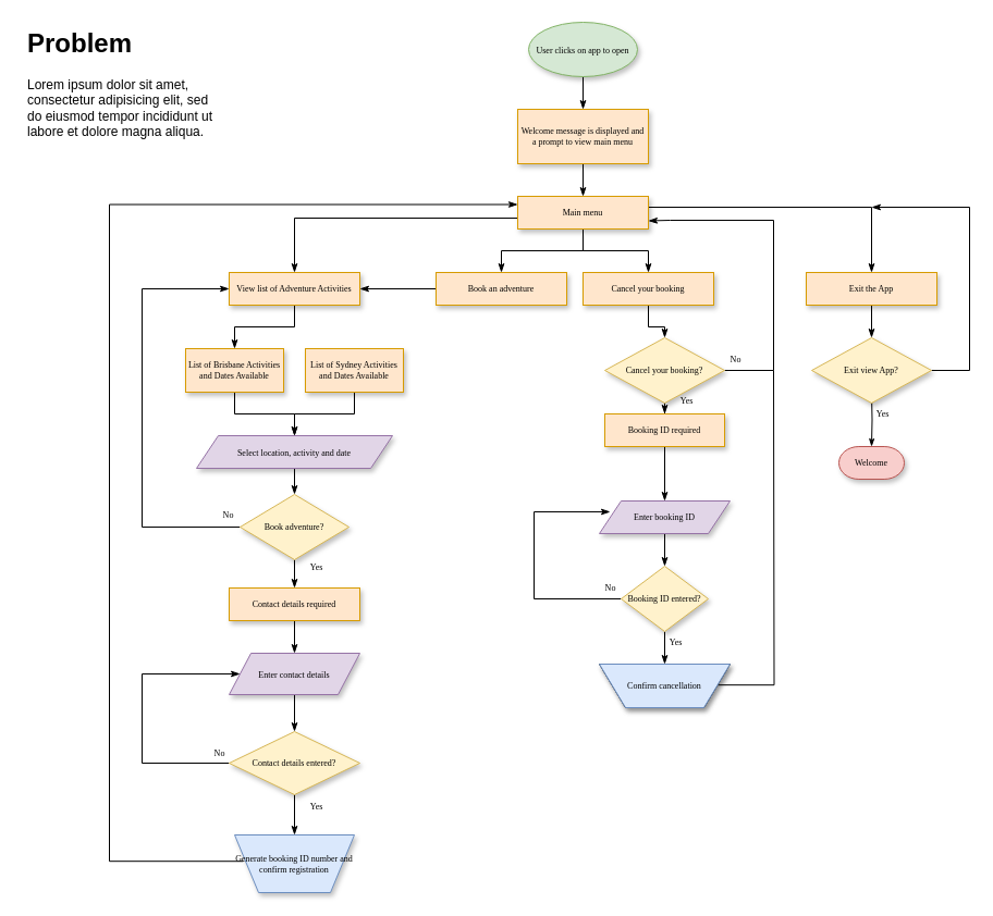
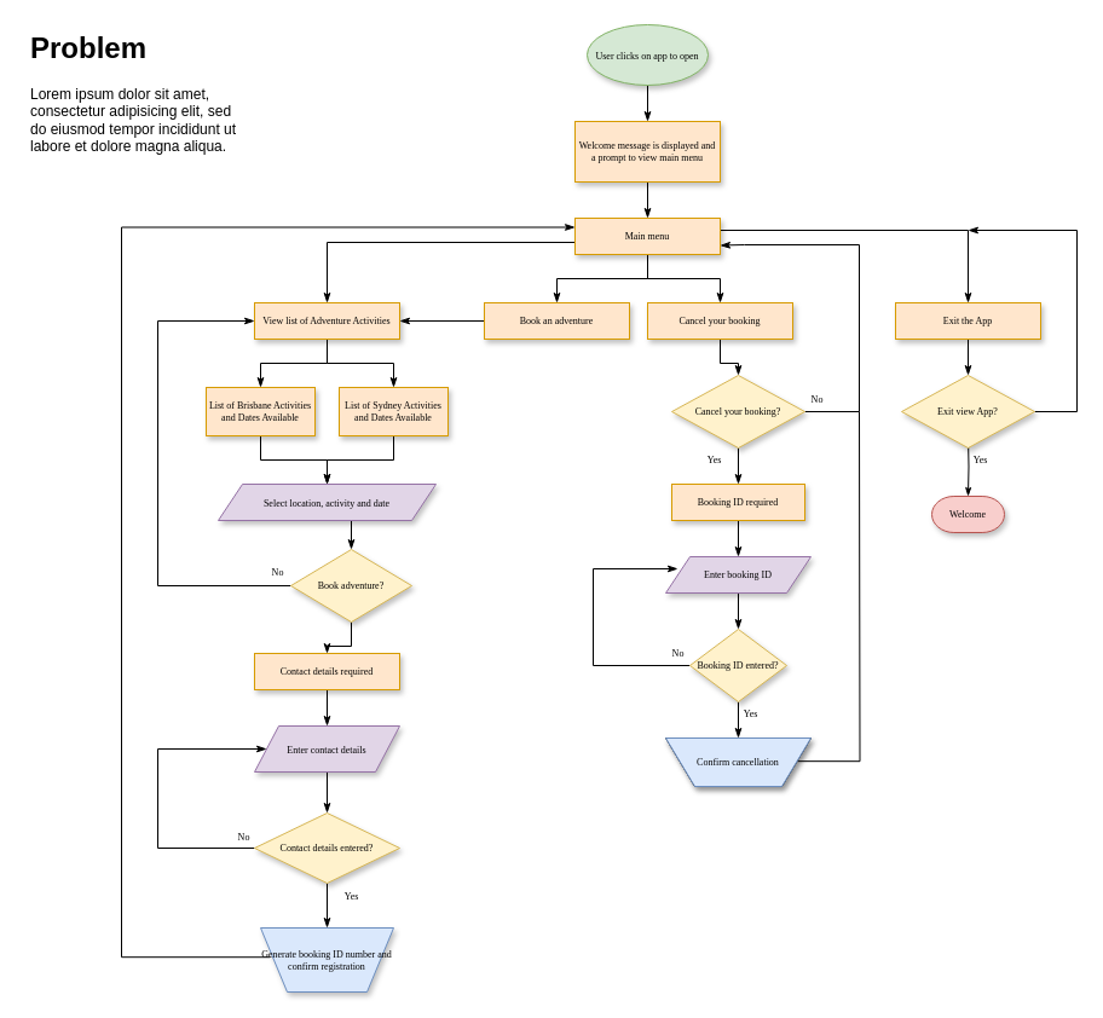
  <mxCell id="0" />
  <mxCell id="1" parent="0" />
  <mxCell id="2" value="" style="edgeStyle=orthogonalEdgeStyle;rounded=0;orthogonalLoop=1;jettySize=auto;html=1;endArrow=classicThin;endFill=1;" edge="1" parent="1" source="3" target="26"><mxGeometry relative="1" as="geometry" /></mxCell>
  <mxCell id="3" value="Welcome message is displayed and a prompt to view main menu" style="rounded=0;whiteSpace=wrap;html=1;shadow=1;labelBackgroundColor=none;strokeWidth=1;fontFamily=Verdana;fontSize=8;align=center;fillColor=#ffe6cc;strokeColor=#d79b00;" parent="1" vertex="1"><mxGeometry x="475" y="100" width="120" height="50" as="geometry" /></mxCell>
  <mxCell id="4" value="&lt;font style=&quot;font-size: 8px&quot; face=&quot;Verdana&quot;&gt;No&lt;/font&gt;" style="edgeStyle=orthogonalEdgeStyle;rounded=0;orthogonalLoop=1;jettySize=auto;html=1;entryX=0;entryY=0.5;entryDx=0;entryDy=0;endArrow=classicThin;endFill=1;" edge="1" parent="1" source="6" target="34"><mxGeometry x="-0.945" y="-12" relative="1" as="geometry"><Array as="points"><mxPoint x="130" y="484" /><mxPoint x="130" y="265" /></Array><mxPoint as="offset" /></mxGeometry></mxCell>
  <mxCell id="5" value="&lt;font style=&quot;font-size: 8px&quot; face=&quot;Verdana&quot;&gt;Yes&lt;/font&gt;" style="edgeStyle=orthogonalEdgeStyle;rounded=0;orthogonalLoop=1;jettySize=auto;html=1;startArrow=none;startFill=0;endArrow=classicThin;endFill=1;" edge="1" parent="1" source="6" target="8"><mxGeometry x="0.26" y="20" relative="1" as="geometry"><mxPoint as="offset" /></mxGeometry></mxCell>
- <mxCell id="6" value="Book adventure?" style="rhombus;whiteSpace=wrap;html=1;rounded=0;shadow=1;labelBackgroundColor=none;strokeWidth=1;fontFamily=Verdana;fontSize=8;align=center;fillColor=#fff2cc;strokeColor=#d6b656;" parent="1" vertex="1"><mxGeometry x="220" y="454" width="100" height="60" as="geometry" /></mxCell>
+ <mxCell id="6" value="Book adventure?" style="rhombus;whiteSpace=wrap;html=1;rounded=0;shadow=1;labelBackgroundColor=none;strokeWidth=1;fontFamily=Verdana;fontSize=8;align=center;fillColor=#fff2cc;strokeColor=#d6b656;" parent="1" vertex="1"><mxGeometry x="240" y="454" width="100" height="60" as="geometry" /></mxCell>
  <mxCell id="7" style="edgeStyle=orthogonalEdgeStyle;rounded=0;orthogonalLoop=1;jettySize=auto;html=1;exitX=0.5;exitY=1;exitDx=0;exitDy=0;startArrow=none;startFill=0;endArrow=classicThin;endFill=1;" edge="1" parent="1" source="8" target="44"><mxGeometry relative="1" as="geometry" /></mxCell>
  <mxCell id="8" value="Contact details required" style="whiteSpace=wrap;html=1;rounded=0;shadow=1;labelBackgroundColor=none;strokeWidth=1;fontFamily=Verdana;fontSize=8;align=center;fillColor=#ffe6cc;strokeColor=#d79b00;" parent="1" vertex="1"><mxGeometry x="210" y="540" width="120" height="30" as="geometry" /></mxCell>
  <mxCell id="9" style="edgeStyle=orthogonalEdgeStyle;rounded=0;orthogonalLoop=1;jettySize=auto;html=1;exitX=0;exitY=0.5;exitDx=0;exitDy=0;endArrow=classicThin;endFill=1;entryX=0;entryY=0.5;entryDx=0;entryDy=0;" edge="1" parent="1" source="12" target="44"><mxGeometry relative="1" as="geometry"><mxPoint x="200" y="702" as="targetPoint" /><Array as="points"><mxPoint x="130" y="701" /><mxPoint x="130" y="619" /></Array></mxGeometry></mxCell>
  <mxCell id="10" value="&lt;font style=&quot;font-size: 8px&quot; face=&quot;Verdana&quot;&gt;No&lt;/font&gt;" style="edgeLabel;html=1;align=center;verticalAlign=middle;resizable=0;points=[];" vertex="1" connectable="0" parent="9"><mxGeometry x="-0.838" relative="1" as="geometry"><mxPoint x="10.69" y="-11" as="offset" /></mxGeometry></mxCell>
  <mxCell id="11" value="&lt;font style=&quot;font-size: 8px&quot; face=&quot;Verdana&quot;&gt;Yes&lt;/font&gt;" style="edgeStyle=orthogonalEdgeStyle;rounded=0;orthogonalLoop=1;jettySize=auto;html=1;startArrow=none;startFill=0;endArrow=classicThin;endFill=1;" edge="1" parent="1" source="12" target="19"><mxGeometry x="-0.533" y="20" relative="1" as="geometry"><mxPoint as="offset" /></mxGeometry></mxCell>
  <mxCell id="12" value="Contact details entered?" style="rhombus;whiteSpace=wrap;html=1;rounded=0;shadow=1;labelBackgroundColor=none;strokeWidth=1;fontFamily=Verdana;fontSize=8;align=center;fillColor=#fff2cc;strokeColor=#d6b656;" parent="1" vertex="1"><mxGeometry x="210" y="672" width="120" height="58" as="geometry" /></mxCell>
  <mxCell id="13" value="No" style="edgeStyle=orthogonalEdgeStyle;rounded=0;orthogonalLoop=1;jettySize=auto;html=1;startArrow=none;startFill=0;endArrow=classicThin;endFill=1;fontSize=8;fontFamily=Verdana;entryX=1;entryY=0.75;entryDx=0;entryDy=0;" edge="1" parent="1" source="15" target="26"><mxGeometry x="-0.936" y="10" relative="1" as="geometry"><mxPoint x="701.379" y="220" as="targetPoint" /><Array as="points"><mxPoint x="710" y="340" /><mxPoint x="710" y="202" /><mxPoint x="615" y="202" /></Array><mxPoint as="offset" /></mxGeometry></mxCell>
  <mxCell id="14" value="Yes" style="edgeStyle=orthogonalEdgeStyle;rounded=0;orthogonalLoop=1;jettySize=auto;html=1;startArrow=none;startFill=0;endArrow=classicThin;endFill=1;fontFamily=Verdana;fontSize=8;" edge="1" parent="1" source="15" target="17"><mxGeometry x="0.2" y="-20" relative="1" as="geometry"><mxPoint as="offset" /></mxGeometry></mxCell>
  <mxCell id="15" value="Cancel your booking?" style="rhombus;whiteSpace=wrap;html=1;rounded=0;shadow=1;labelBackgroundColor=none;strokeWidth=1;fontFamily=Verdana;fontSize=8;align=center;fillColor=#fff2cc;strokeColor=#d6b656;" parent="1" vertex="1"><mxGeometry x="555" y="310" width="110" height="60" as="geometry" /></mxCell>
  <mxCell id="16" value="" style="edgeStyle=orthogonalEdgeStyle;rounded=0;orthogonalLoop=1;jettySize=auto;html=1;startArrow=none;startFill=0;endArrow=classicThin;endFill=1;fontFamily=Verdana;fontSize=8;" edge="1" parent="1" source="17" target="48"><mxGeometry relative="1" as="geometry" /></mxCell>
- <mxCell id="17" value="Booking ID required" style="whiteSpace=wrap;html=1;rounded=0;shadow=1;labelBackgroundColor=none;strokeWidth=1;fontFamily=Verdana;fontSize=8;align=center;fillColor=#ffe6cc;strokeColor=#d79b00;" parent="1" vertex="1"><mxGeometry x="555" y="380" width="110" height="30" as="geometry" /></mxCell>
+ <mxCell id="17" value="Booking ID required" style="whiteSpace=wrap;html=1;rounded=0;shadow=1;labelBackgroundColor=none;strokeWidth=1;fontFamily=Verdana;fontSize=8;align=center;fillColor=#ffe6cc;strokeColor=#d79b00;" parent="1" vertex="1"><mxGeometry x="555" y="400" width="110" height="30" as="geometry" /></mxCell>
  <mxCell id="18" style="edgeStyle=orthogonalEdgeStyle;rounded=0;orthogonalLoop=1;jettySize=auto;html=1;entryX=0;entryY=0.25;entryDx=0;entryDy=0;startArrow=none;startFill=0;endArrow=classicThin;endFill=1;fontFamily=Verdana;fontSize=8;exitX=0.071;exitY=0.543;exitDx=0;exitDy=0;exitPerimeter=0;" edge="1" parent="1" source="19" target="26"><mxGeometry relative="1" as="geometry"><Array as="points"><mxPoint x="100" y="791" /><mxPoint x="100" y="188" /></Array></mxGeometry></mxCell>
  <mxCell id="19" value="Generate booking ID number and confirm registration" style="shape=trapezoid;whiteSpace=wrap;html=1;rounded=0;shadow=1;labelBackgroundColor=none;strokeWidth=1;fontFamily=Verdana;fontSize=8;align=center;flipV=1;fillColor=#dae8fc;strokeColor=#6c8ebf;" parent="1" vertex="1"><mxGeometry x="215" y="767" width="110" height="53" as="geometry" /></mxCell>
  <mxCell id="20" style="edgeStyle=orthogonalEdgeStyle;rounded=0;orthogonalLoop=1;jettySize=auto;html=1;startArrow=none;startFill=0;endArrow=none;endFill=0;fontFamily=Verdana;fontSize=8;exitX=0.905;exitY=0.521;exitDx=0;exitDy=0;exitPerimeter=0;" edge="1" parent="1" source="21"><mxGeometry relative="1" as="geometry"><mxPoint x="710" y="340" as="targetPoint" /></mxGeometry></mxCell>
  <mxCell id="21" value="Confirm cancellation" style="shape=trapezoid;whiteSpace=wrap;html=1;rounded=0;shadow=1;labelBackgroundColor=none;strokeWidth=1;fontFamily=Verdana;fontSize=8;align=center;flipV=1;" parent="1" vertex="1"><mxGeometry x="550" y="610" width="120" height="40" as="geometry" /></mxCell>
  <mxCell id="22" style="edgeStyle=orthogonalEdgeStyle;rounded=0;orthogonalLoop=1;jettySize=auto;html=1;entryX=0.5;entryY=0;entryDx=0;entryDy=0;endArrow=classicThin;endFill=1;" edge="1" parent="1" source="26" target="34"><mxGeometry relative="1" as="geometry"><Array as="points"><mxPoint x="270" y="200" /></Array></mxGeometry></mxCell>
  <mxCell id="23" style="edgeStyle=orthogonalEdgeStyle;rounded=0;orthogonalLoop=1;jettySize=auto;html=1;entryX=0.5;entryY=0;entryDx=0;entryDy=0;endArrow=classicThin;endFill=1;" edge="1" parent="1" source="26" target="29"><mxGeometry relative="1" as="geometry" /></mxCell>
  <mxCell id="24" style="edgeStyle=orthogonalEdgeStyle;rounded=0;orthogonalLoop=1;jettySize=auto;html=1;entryX=0.5;entryY=0;entryDx=0;entryDy=0;endArrow=classicThin;endFill=1;" edge="1" parent="1" source="26" target="31"><mxGeometry relative="1" as="geometry" /></mxCell>
  <mxCell id="25" style="edgeStyle=orthogonalEdgeStyle;rounded=0;orthogonalLoop=1;jettySize=auto;html=1;entryX=0.5;entryY=0;entryDx=0;entryDy=0;endArrow=classicThin;endFill=1;" edge="1" parent="1" source="26" target="38"><mxGeometry relative="1" as="geometry"><Array as="points"><mxPoint x="800" y="190" /></Array></mxGeometry></mxCell>
  <mxCell id="26" value="Main menu" style="rounded=0;whiteSpace=wrap;html=1;shadow=1;labelBackgroundColor=none;strokeWidth=1;fontFamily=Verdana;fontSize=8;align=center;fillColor=#ffe6cc;strokeColor=#d79b00;" vertex="1" parent="1"><mxGeometry x="475" y="180" width="120" height="30" as="geometry" /></mxCell>
  <mxCell id="27" value="&lt;h1&gt;Problem&lt;/h1&gt;&lt;p&gt;Lorem ipsum dolor sit amet, consectetur adipisicing elit, sed do eiusmod tempor incididunt ut labore et dolore magna aliqua.&lt;/p&gt;" style="text;html=1;strokeColor=none;fillColor=none;spacing=5;spacingTop=-20;whiteSpace=wrap;overflow=hidden;rounded=0;" vertex="1" parent="1"><mxGeometry x="20" y="20" width="190" height="120" as="geometry" /></mxCell>
  <mxCell id="28" value="" style="edgeStyle=orthogonalEdgeStyle;rounded=0;orthogonalLoop=1;jettySize=auto;html=1;startArrow=none;startFill=0;endArrow=classicThin;endFill=1;" edge="1" parent="1" source="29" target="34"><mxGeometry relative="1" as="geometry" /></mxCell>
  <mxCell id="29" value="Book an adventure" style="rounded=0;whiteSpace=wrap;html=1;shadow=1;labelBackgroundColor=none;strokeWidth=1;fontFamily=Verdana;fontSize=8;align=center;fillColor=#ffe6cc;strokeColor=#d79b00;" vertex="1" parent="1"><mxGeometry x="400" y="250" width="120" height="30" as="geometry" /></mxCell>
  <mxCell id="30" value="" style="edgeStyle=orthogonalEdgeStyle;rounded=0;orthogonalLoop=1;jettySize=auto;html=1;startArrow=none;startFill=0;endArrow=classicThin;endFill=1;" edge="1" parent="1" source="31" target="15"><mxGeometry relative="1" as="geometry" /></mxCell>
  <mxCell id="31" value="Cancel your booking" style="rounded=0;whiteSpace=wrap;html=1;shadow=1;labelBackgroundColor=none;strokeWidth=1;fontFamily=Verdana;fontSize=8;align=center;fillColor=#ffe6cc;strokeColor=#d79b00;" vertex="1" parent="1"><mxGeometry x="535" y="250" width="120" height="30" as="geometry" /></mxCell>
  <mxCell id="32" style="edgeStyle=orthogonalEdgeStyle;rounded=0;orthogonalLoop=1;jettySize=auto;html=1;entryX=0.5;entryY=0;entryDx=0;entryDy=0;endArrow=classicThin;endFill=1;" edge="1" parent="1" source="34" target="40"><mxGeometry relative="1" as="geometry" /></mxCell>
+ <mxCell id="33" style="edgeStyle=orthogonalEdgeStyle;rounded=0;orthogonalLoop=1;jettySize=auto;html=1;endArrow=classicThin;endFill=1;" edge="1" parent="1" source="34" target="42"><mxGeometry relative="1" as="geometry" /></mxCell>
  <mxCell id="34" value="View list of Adventure Activities" style="rounded=0;whiteSpace=wrap;html=1;shadow=1;labelBackgroundColor=none;strokeWidth=1;fontFamily=Verdana;fontSize=8;align=center;fillColor=#ffe6cc;strokeColor=#d79b00;" vertex="1" parent="1"><mxGeometry x="210" y="250" width="120" height="30" as="geometry" /></mxCell>
  <mxCell id="35" value="" style="edgeStyle=orthogonalEdgeStyle;rounded=0;orthogonalLoop=1;jettySize=auto;html=1;endArrow=classicThin;endFill=1;" edge="1" parent="1" source="36" target="3"><mxGeometry relative="1" as="geometry" /></mxCell>
  <mxCell id="36" value="&lt;font face=&quot;Verdana&quot; style=&quot;font-size: 8px&quot;&gt;&lt;font style=&quot;font-size: 8px&quot;&gt;User&lt;/font&gt;&amp;nbsp;clicks on app to open&lt;/font&gt;" style="ellipse;whiteSpace=wrap;html=1;shadow=1;fillColor=#d5e8d4;strokeColor=#82b366;" vertex="1" parent="1"><mxGeometry x="485" y="20" width="100" height="50" as="geometry" /></mxCell>
  <mxCell id="37" value="" style="edgeStyle=orthogonalEdgeStyle;rounded=0;orthogonalLoop=1;jettySize=auto;html=1;startArrow=none;startFill=0;endArrow=classicThin;endFill=1;fontFamily=Verdana;fontSize=8;" edge="1" parent="1" source="38" target="55"><mxGeometry relative="1" as="geometry" /></mxCell>
  <mxCell id="38" value="Exit the App" style="rounded=0;whiteSpace=wrap;html=1;shadow=1;labelBackgroundColor=none;strokeWidth=1;fontFamily=Verdana;fontSize=8;align=center;fillColor=#ffe6cc;strokeColor=#d79b00;" vertex="1" parent="1"><mxGeometry x="740" y="250" width="120" height="30" as="geometry" /></mxCell>
  <mxCell id="39" value="" style="edgeStyle=orthogonalEdgeStyle;rounded=0;orthogonalLoop=1;jettySize=auto;html=1;startArrow=none;startFill=0;endArrow=classicThin;endFill=1;" edge="1" parent="1" source="40" target="46"><mxGeometry relative="1" as="geometry" /></mxCell>
  <mxCell id="40" value="List of Brisbane Activities and Dates Available" style="rounded=0;whiteSpace=wrap;html=1;shadow=1;labelBackgroundColor=none;strokeWidth=1;fontFamily=Verdana;fontSize=8;align=center;fillColor=#ffe6cc;strokeColor=#d79b00;" vertex="1" parent="1"><mxGeometry x="170" y="320" width="90" height="40" as="geometry" /></mxCell>
  <mxCell id="41" value="" style="edgeStyle=orthogonalEdgeStyle;rounded=0;orthogonalLoop=1;jettySize=auto;html=1;startArrow=none;startFill=0;endArrow=classicThin;endFill=1;" edge="1" parent="1" source="42" target="46"><mxGeometry relative="1" as="geometry" /></mxCell>
  <mxCell id="42" value="List of Sydney Activities and Dates Available" style="rounded=0;whiteSpace=wrap;html=1;shadow=1;labelBackgroundColor=none;strokeWidth=1;fontFamily=Verdana;fontSize=8;align=center;fillColor=#ffe6cc;strokeColor=#d79b00;" vertex="1" parent="1"><mxGeometry x="280" y="320" width="90" height="40" as="geometry" /></mxCell>
  <mxCell id="43" value="" style="edgeStyle=orthogonalEdgeStyle;rounded=0;orthogonalLoop=1;jettySize=auto;html=1;endArrow=classicThin;endFill=1;" edge="1" parent="1" source="44" target="12"><mxGeometry relative="1" as="geometry" /></mxCell>
  <mxCell id="44" value="&lt;font face=&quot;Verdana&quot; style=&quot;font-size: 8px&quot;&gt;Enter contact details&lt;/font&gt;" style="shape=parallelogram;perimeter=parallelogramPerimeter;whiteSpace=wrap;html=1;fixedSize=1;shadow=1;fillColor=#e1d5e7;strokeColor=#9673a6;" vertex="1" parent="1"><mxGeometry x="210" y="600" width="120" height="38" as="geometry" /></mxCell>
  <mxCell id="45" style="edgeStyle=orthogonalEdgeStyle;rounded=0;orthogonalLoop=1;jettySize=auto;html=1;exitX=0.5;exitY=1;exitDx=0;exitDy=0;entryX=0.5;entryY=0;entryDx=0;entryDy=0;startArrow=none;startFill=0;endArrow=classicThin;endFill=1;" edge="1" parent="1" source="46" target="6"><mxGeometry relative="1" as="geometry" /></mxCell>
  <mxCell id="46" value="&lt;font face=&quot;Verdana&quot; style=&quot;font-size: 8px&quot;&gt;Select location, activity and date&lt;/font&gt;" style="shape=parallelogram;perimeter=parallelogramPerimeter;whiteSpace=wrap;html=1;fixedSize=1;shadow=1;fillColor=#e1d5e7;strokeColor=#9673a6;" vertex="1" parent="1"><mxGeometry x="180" y="400" width="180" height="30" as="geometry" /></mxCell>
  <mxCell id="47" value="" style="edgeStyle=orthogonalEdgeStyle;rounded=0;orthogonalLoop=1;jettySize=auto;html=1;startArrow=none;startFill=0;endArrow=classicThin;endFill=1;fontFamily=Verdana;fontSize=8;" edge="1" parent="1" source="48" target="51"><mxGeometry relative="1" as="geometry" /></mxCell>
  <mxCell id="48" value="Enter booking ID" style="shape=parallelogram;perimeter=parallelogramPerimeter;whiteSpace=wrap;html=1;fixedSize=1;shadow=1;fontFamily=Verdana;fontSize=8;fillColor=#e1d5e7;strokeColor=#9673a6;" vertex="1" parent="1"><mxGeometry x="550" y="460" width="120" height="30" as="geometry" /></mxCell>
  <mxCell id="49" value="No" style="edgeStyle=orthogonalEdgeStyle;rounded=0;orthogonalLoop=1;jettySize=auto;html=1;startArrow=none;startFill=0;endArrow=classicThin;endFill=1;fontFamily=Verdana;fontSize=8;entryX=0.083;entryY=0.333;entryDx=0;entryDy=0;entryPerimeter=0;" edge="1" parent="1" source="51" target="48"><mxGeometry x="-0.916" y="-10" relative="1" as="geometry"><mxPoint x="500" y="480" as="targetPoint" /><Array as="points"><mxPoint x="490" y="550" /><mxPoint x="490" y="470" /></Array><mxPoint as="offset" /></mxGeometry></mxCell>
  <mxCell id="50" value="Yes&lt;br&gt;" style="edgeStyle=orthogonalEdgeStyle;rounded=0;orthogonalLoop=1;jettySize=auto;html=1;startArrow=none;startFill=0;endArrow=classicThin;endFill=1;fontFamily=Verdana;fontSize=8;" edge="1" parent="1" source="51" target="21"><mxGeometry x="0.2" y="10" relative="1" as="geometry"><mxPoint as="offset" /></mxGeometry></mxCell>
  <mxCell id="51" value="Booking ID entered?" style="rhombus;whiteSpace=wrap;html=1;shadow=1;fontFamily=Verdana;fontSize=8;fillColor=#fff2cc;strokeColor=#d6b656;" vertex="1" parent="1"><mxGeometry x="570" y="520" width="80" height="60" as="geometry" /></mxCell>
  <mxCell id="52" value="Yes" style="edgeStyle=orthogonalEdgeStyle;rounded=0;html=1;labelBackgroundColor=none;startSize=5;endArrow=classicThin;endFill=1;endSize=5;jettySize=auto;orthogonalLoop=1;strokeWidth=1;fontFamily=Verdana;fontSize=8" edge="1" target="53" parent="1"><mxGeometry x="-0.2" y="10" relative="1" as="geometry"><mxPoint x="800" y="360" as="sourcePoint" /><mxPoint as="offset" /></mxGeometry></mxCell>
  <mxCell id="53" value="Welcome" style="strokeWidth=1;html=1;shape=mxgraph.flowchart.terminator;whiteSpace=wrap;rounded=0;shadow=1;labelBackgroundColor=none;fontFamily=Verdana;fontSize=8;align=center;fillColor=#f8cecc;strokeColor=#b85450;" vertex="1" parent="1"><mxGeometry x="770" y="410" width="60" height="30" as="geometry" /></mxCell>
  <mxCell id="54" style="edgeStyle=orthogonalEdgeStyle;rounded=0;orthogonalLoop=1;jettySize=auto;html=1;startArrow=none;startFill=0;endArrow=classicThin;endFill=1;fontFamily=Verdana;fontSize=8;" edge="1" parent="1" source="55"><mxGeometry relative="1" as="geometry"><mxPoint x="800" y="190" as="targetPoint" /><Array as="points"><mxPoint x="890" y="340" /><mxPoint x="890" y="190" /></Array></mxGeometry></mxCell>
  <mxCell id="55" value="Exit view App?" style="rhombus;whiteSpace=wrap;html=1;rounded=0;shadow=1;labelBackgroundColor=none;strokeWidth=1;fontFamily=Verdana;fontSize=8;align=center;fillColor=#fff2cc;strokeColor=#d6b656;" vertex="1" parent="1"><mxGeometry x="745" y="310" width="110" height="60" as="geometry" /></mxCell>
  <mxCell id="56" value="Confirm cancellation" style="shape=trapezoid;whiteSpace=wrap;html=1;rounded=0;shadow=1;labelBackgroundColor=none;strokeWidth=1;fontFamily=Verdana;fontSize=8;align=center;flipV=1;fillColor=#dae8fc;strokeColor=#6c8ebf;" vertex="1" parent="1"><mxGeometry x="550" y="610" width="120" height="40" as="geometry" /></mxCell>
